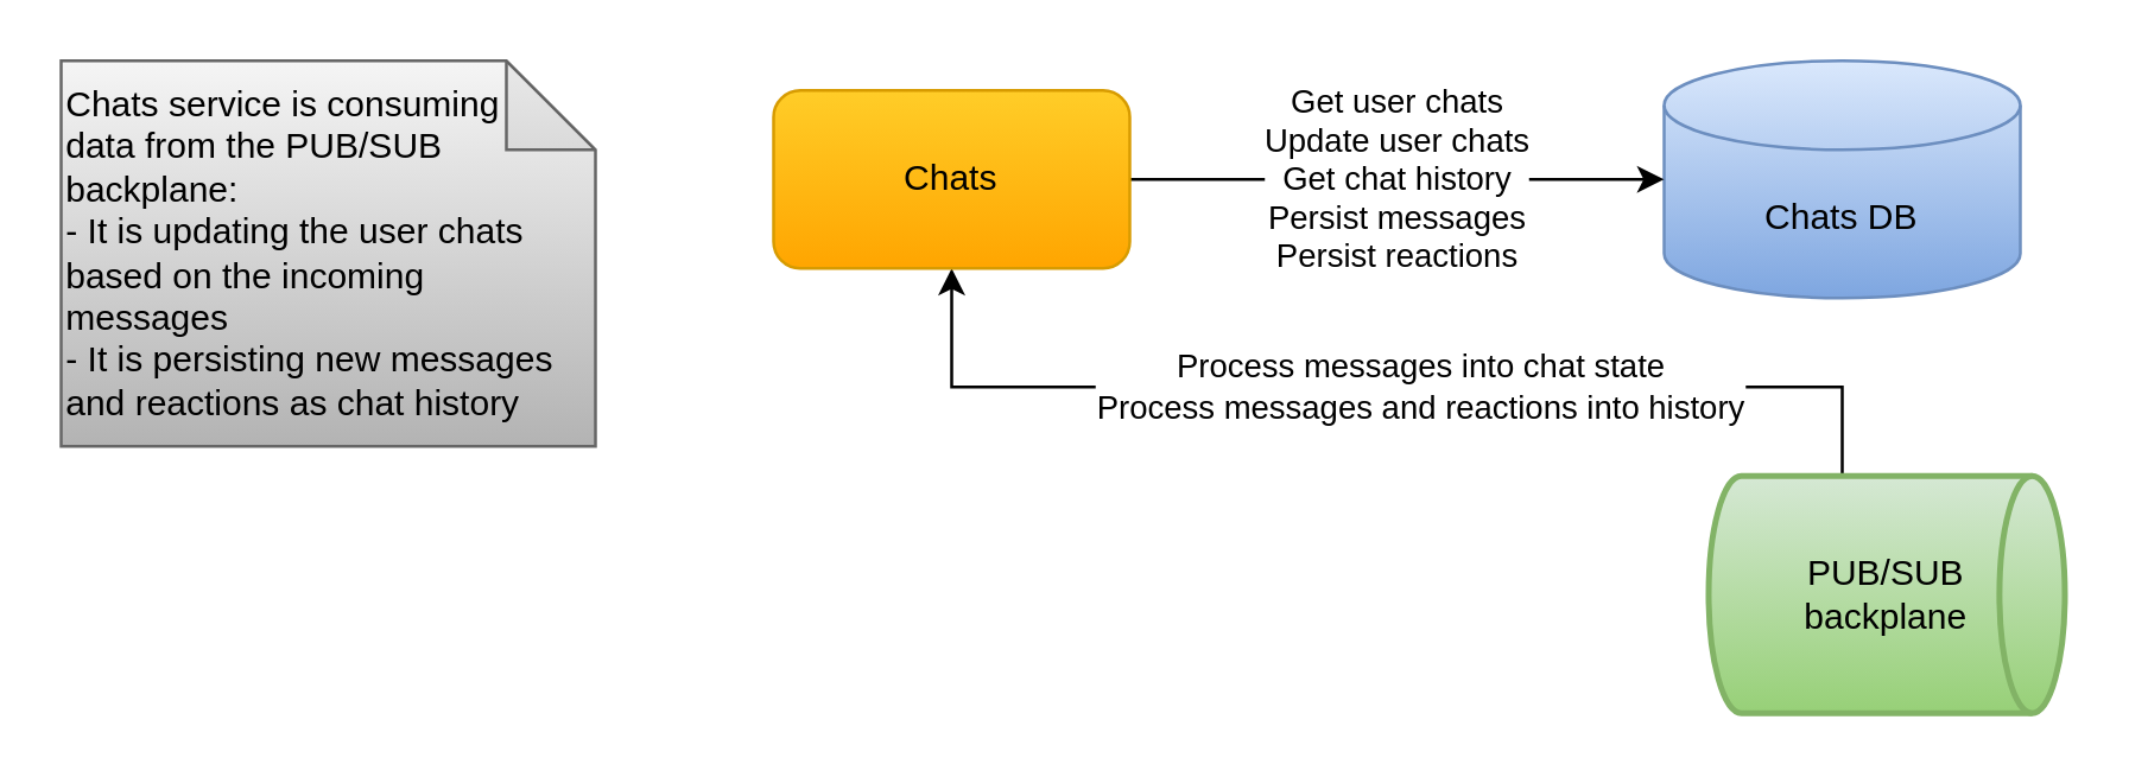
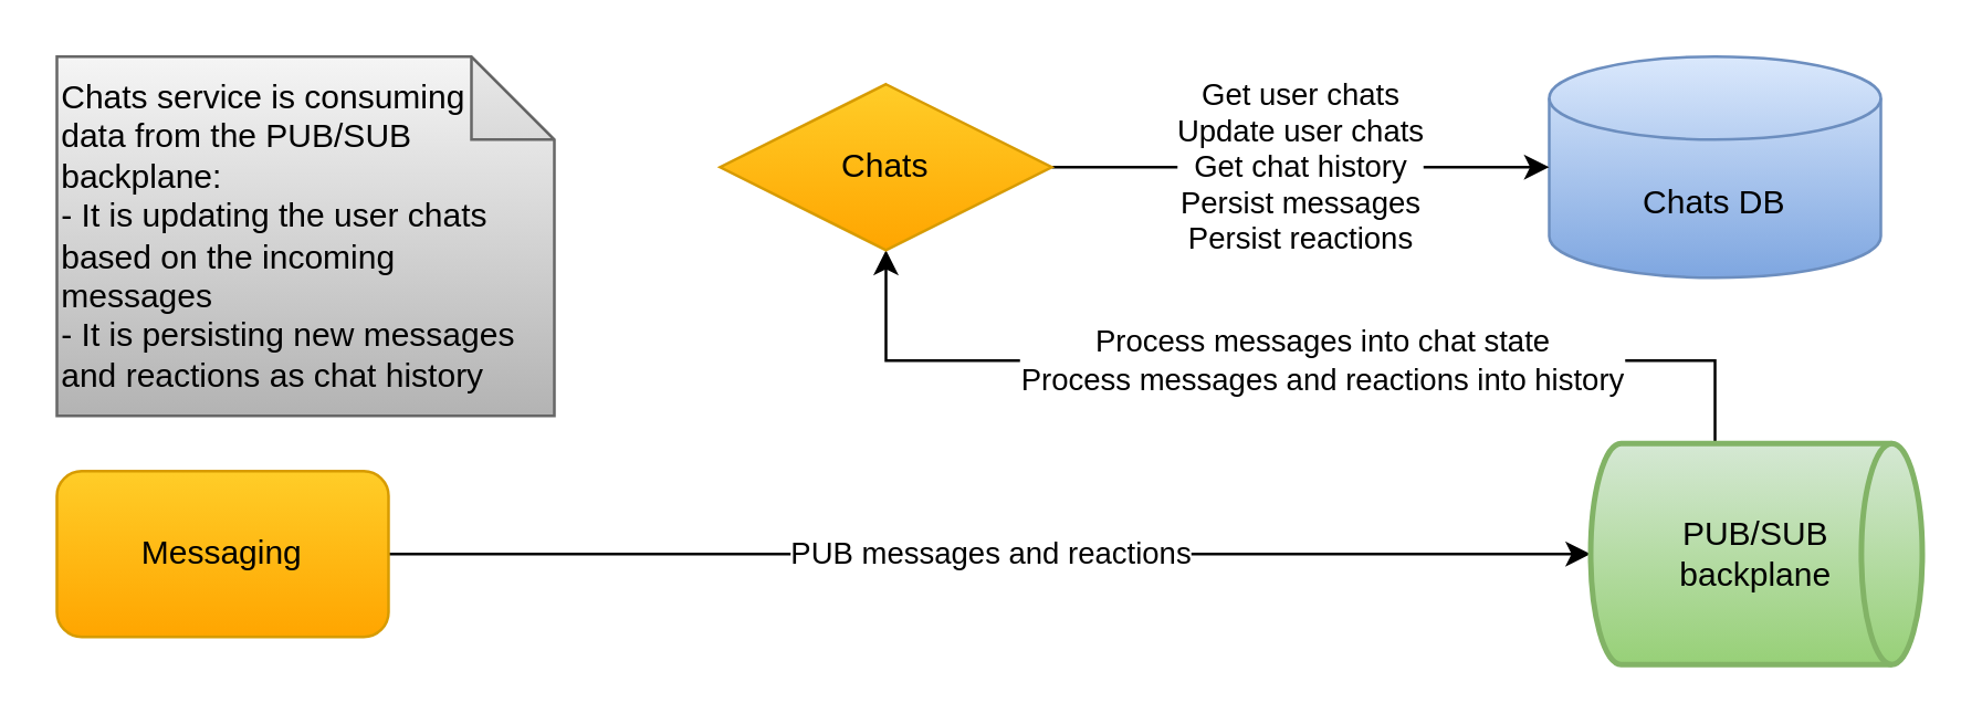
  <mxCell id="0" />
  <mxCell id="1" parent="0" />
+ <mxCell id="2" value="PUB messages and reactions" style="rounded=0;orthogonalLoop=1;jettySize=auto;html=1;entryX=0;entryY=0.5;entryDx=0;entryDy=0;entryPerimeter=0;startArrow=none;startFill=0;exitX=1;exitY=0.5;exitDx=0;exitDy=0;" parent="1" source="3" target="5" edge="1"><mxGeometry relative="1" as="geometry"><mxPoint as="offset" /></mxGeometry></mxCell>
+ <mxCell id="3" value="&lt;font style=&quot;font-size: 12px&quot;&gt;Messaging&lt;/font&gt;" style="rounded=1;whiteSpace=wrap;html=1;gradientColor=#ffa500;fillColor=#ffcd28;strokeColor=#d79b00;" parent="1" vertex="1"><mxGeometry x="20" y="170" width="120" height="60" as="geometry" /></mxCell>
  <mxCell id="4" value="Process messages into chat state&lt;br style=&quot;border-color: var(--border-color);&quot;&gt;Process messages and reactions into history" style="edgeStyle=orthogonalEdgeStyle;rounded=0;orthogonalLoop=1;jettySize=auto;html=1;entryX=0.5;entryY=1;entryDx=0;entryDy=0;exitX=0.5;exitY=0;exitDx=0;exitDy=0;exitPerimeter=0;" parent="1" source="5" target="8" edge="1"><mxGeometry x="-0.026" relative="1" as="geometry"><mxPoint as="offset" /><Array as="points"><mxPoint x="620" y="130" /><mxPoint x="320" y="130" /></Array></mxGeometry></mxCell>
  <mxCell id="5" value="PUB/SUB&lt;br&gt;backplane" style="strokeWidth=2;html=1;shape=mxgraph.flowchart.direct_data;whiteSpace=wrap;gradientColor=#97d077;fillColor=#d5e8d4;strokeColor=#82b366;" parent="1" vertex="1"><mxGeometry x="575" y="160" width="120" height="80" as="geometry" /></mxCell>
  <mxCell id="6" value="Chats DB" style="shape=cylinder3;whiteSpace=wrap;html=1;boundedLbl=1;backgroundOutline=1;size=15;gradientColor=#7ea6e0;fillColor=#dae8fc;strokeColor=#6c8ebf;" parent="1" vertex="1"><mxGeometry x="560" y="20" width="120" height="80" as="geometry" /></mxCell>
  <mxCell id="7" value="&lt;font style=&quot;font-size: 11px&quot;&gt;Get user chats&lt;br style=&quot;border-color: var(--border-color);&quot;&gt;Update user chats&lt;br style=&quot;border-color: var(--border-color);&quot;&gt;Get chat history&lt;br style=&quot;border-color: var(--border-color);&quot;&gt;Persist messages&lt;br style=&quot;border-color: var(--border-color);&quot;&gt;Persist reactions&lt;br&gt;&lt;/font&gt;" style="rounded=0;orthogonalLoop=1;jettySize=auto;html=1;entryX=0;entryY=0.5;entryDx=0;entryDy=0;entryPerimeter=0;startArrow=none;startFill=0;exitX=1;exitY=0.5;exitDx=0;exitDy=0;" parent="1" source="8" target="6" edge="1"><mxGeometry relative="1" as="geometry"><mxPoint x="210" y="85" as="sourcePoint" /><mxPoint x="440" y="230" as="targetPoint" /><mxPoint as="offset" /><Array as="points" /></mxGeometry></mxCell>
- <mxCell id="8" value="&lt;font style=&quot;font-size: 12px&quot;&gt;Chats&lt;/font&gt;" style="rounded=1;whiteSpace=wrap;html=1;gradientColor=#ffa500;fillColor=#ffcd28;strokeColor=#d79b00;" parent="1" vertex="1"><mxGeometry x="260" y="30" width="120" height="60" as="geometry" /></mxCell>
+ <mxCell id="8" value="&lt;font style=&quot;font-size: 12px&quot;&gt;Chats&lt;/font&gt;" style="rhombus;whiteSpace=wrap;html=1;gradientColor=#ffa500;fillColor=#ffcd28;strokeColor=#d79b00;" parent="1" vertex="1"><mxGeometry x="260" y="30" width="120" height="60" as="geometry" /></mxCell>
  <mxCell id="9" value="Chats service is consuming&lt;br&gt;data from the PUB/SUB backplane:&lt;br&gt;- It is updating the user chats based on the incoming messages&lt;br&gt;- It is persisting new messages and reactions as chat history" style="shape=note;whiteSpace=wrap;html=1;backgroundOutline=1;darkOpacity=0.05;align=left;gradientColor=#b3b3b3;fillColor=#f5f5f5;strokeColor=#666666;" parent="1" vertex="1"><mxGeometry x="20" y="20" width="180" height="130" as="geometry" /></mxCell>
